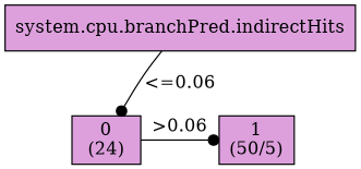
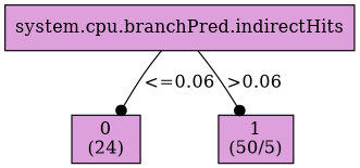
  digraph {
    node [fillcolor=plum shape=box style=filled weight=2]
    edge [arrowhead=dot]
    n1 [label="system.cpu.branchPred.indirectHits\n" weight=1]
    n2 [label="0\n(24)\n"]
    n3 [label="1\n(50/5)\n"]
    subgraph sub_1 {
      rank=same
      n1
    }
    subgraph sub_2 {
      rank=same
      n2
      n3
    }
    n1 -> n2 [label="<=0.06"]
-   n2 -> n3 [label=">0.06"]
+   n1 -> n3 [label=">0.06"]
  }
